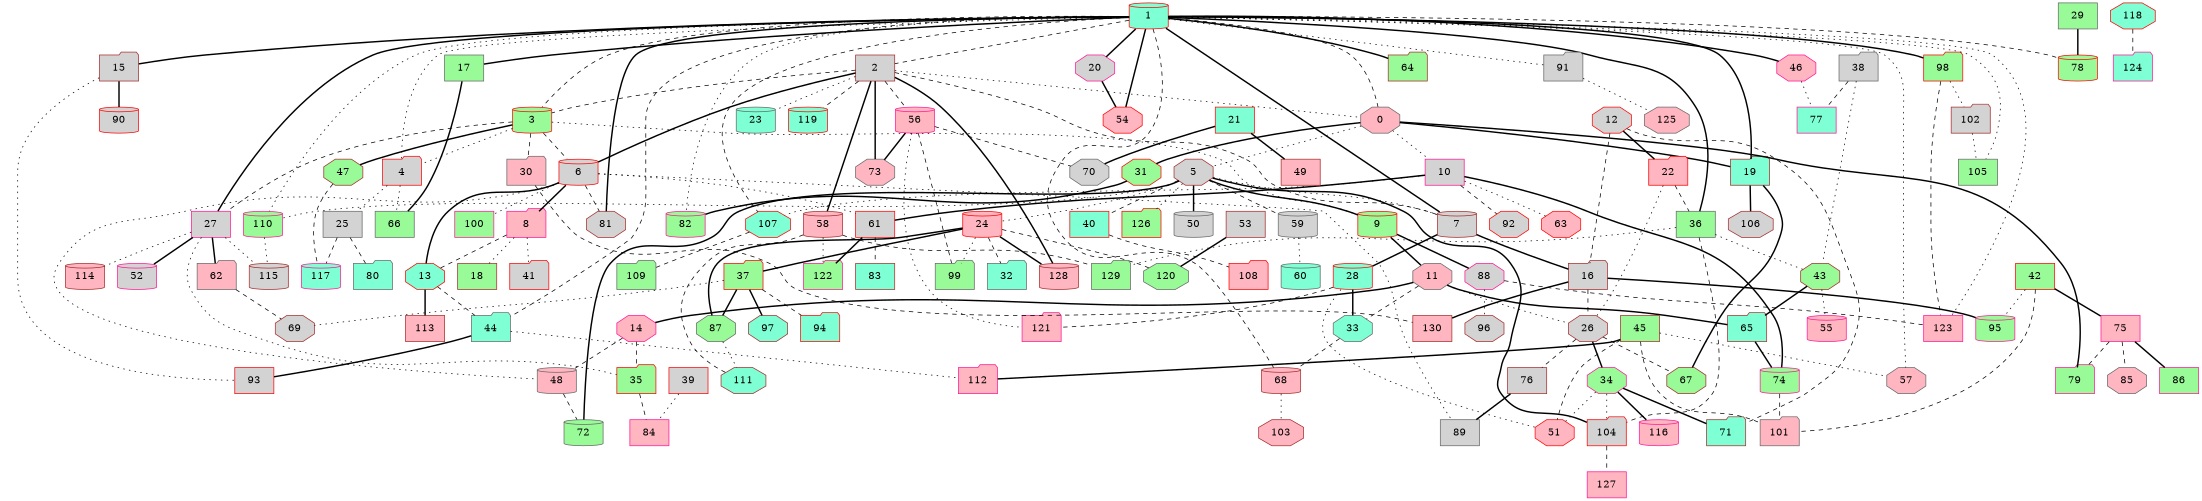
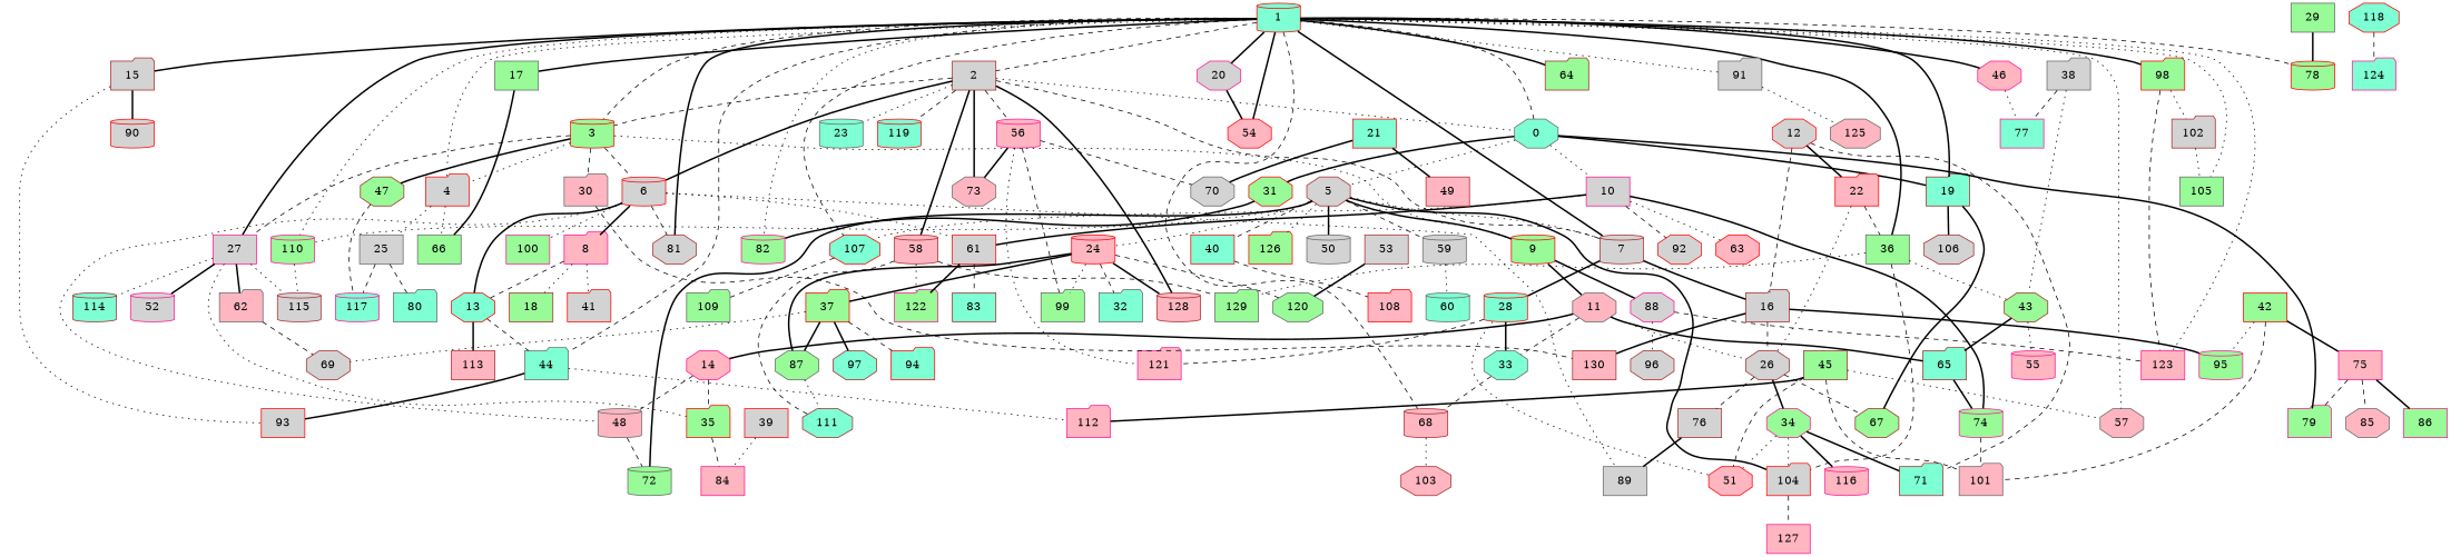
  graph {
    node [color=gray40 fillcolor=lightgrey shape=octagon style=filled]
    edge [style=bold]
-   0 [fillcolor=lightpink]
+   0 [fillcolor=aquamarine]
    5 [color=brown]
    10 [color=deeppink shape=box]
    19 [color=brown fillcolor=aquamarine shape=folder]
    31 [color=red fillcolor=palegreen]
    79 [color=deeppink fillcolor=palegreen shape=folder]
    7 [color=brown shape=cylinder]
    110 [color=deeppink fillcolor=palegreen shape=cylinder]
    9 [color=red fillcolor=palegreen shape=cylinder]
    24 [color=red fillcolor=lightpink shape=cylinder]
    40 [color=red fillcolor=aquamarine shape=box]
    50 [shape=cylinder]
    59 [shape=cylinder]
    72 [fillcolor=palegreen shape=cylinder]
    104 [color=red shape=folder]
    126 [color=red fillcolor=palegreen shape=folder]
    107 [color=red fillcolor=aquamarine]
    61 [color=red shape=box]
    63 [color=red fillcolor=lightpink]
    74 [color=deeppink fillcolor=palegreen shape=cylinder]
    92 [color=red]
    67 [color=brown fillcolor=palegreen]
    106 [color=brown]
    82 [color=deeppink fillcolor=palegreen shape=cylinder]
    1 [color=red fillcolor=aquamarine shape=cylinder]
    2 [color=brown shape=box]
    3 [color=red fillcolor=palegreen shape=cylinder]
    4 [color=red shape=folder]
    15 [color=brown shape=folder]
    17 [fillcolor=palegreen shape=box]
    20 [color=deeppink]
    27 [color=deeppink shape=box]
    36 [fillcolor=palegreen shape=box]
    44 [fillcolor=aquamarine shape=folder]
    46 [color=deeppink fillcolor=lightpink]
    54 [color=red fillcolor=lightpink]
    57 [fillcolor=lightpink]
    64 [color=brown fillcolor=palegreen shape=folder]
    68 [color=brown fillcolor=lightpink shape=cylinder]
    78 [color=red fillcolor=palegreen shape=cylinder]
    81 [color=brown]
    91 [shape=folder]
    98 [color=red fillcolor=palegreen shape=folder]
    105 [fillcolor=palegreen shape=box]
    123 [color=deeppink fillcolor=lightpink shape=box]
    6 [color=red shape=cylinder]
    23 [fillcolor=aquamarine shape=cylinder]
    56 [color=deeppink fillcolor=lightpink shape=cylinder]
    58 [color=brown fillcolor=lightpink shape=cylinder]
    73 [fillcolor=lightpink]
    119 [color=red fillcolor=aquamarine shape=cylinder]
    128 [color=brown fillcolor=lightpink shape=cylinder]
    30 [fillcolor=lightpink shape=folder]
    47 [color=brown fillcolor=palegreen]
    25 [shape=box]
    66 [fillcolor=palegreen shape=box]
    16 [color=brown shape=folder]
    28 [color=red fillcolor=aquamarine shape=cylinder]
    90 [color=red shape=cylinder]
    93 [color=red shape=box]
    35 [color=red fillcolor=palegreen shape=folder]
    52 [color=deeppink shape=cylinder]
    62 [fillcolor=lightpink shape=folder]
-   114 [color=brown fillcolor=lightpink shape=cylinder]
+   114 [color=brown fillcolor=aquamarine shape=cylinder]
    115 [color=brown shape=cylinder]
    43 [color=brown fillcolor=palegreen]
    129 [fillcolor=palegreen shape=folder]
    112 [color=deeppink fillcolor=lightpink shape=folder]
    77 [color=deeppink fillcolor=aquamarine shape=box]
    103 [color=brown fillcolor=lightpink]
    125 [fillcolor=lightpink]
    102 [color=brown shape=folder]
    109 [fillcolor=palegreen shape=folder]
    8 [color=deeppink fillcolor=lightpink shape=folder]
    13 [color=red fillcolor=aquamarine]
    48 [fillcolor=lightpink shape=cylinder]
    89 [shape=box]
    100 [color=deeppink fillcolor=palegreen shape=box]
    70
    99 [fillcolor=palegreen shape=folder]
    121 [color=deeppink fillcolor=lightpink shape=folder]
    111 [color=brown fillcolor=aquamarine]
    122 [color=deeppink fillcolor=palegreen shape=folder]
    11 [fillcolor=lightpink]
    88 [color=deeppink]
    130 [color=brown fillcolor=lightpink shape=box]
    117 [color=deeppink fillcolor=aquamarine shape=cylinder]
    80 [fillcolor=aquamarine shape=folder]
    32 [fillcolor=aquamarine shape=folder]
    37 [color=red fillcolor=palegreen shape=folder]
    87 [fillcolor=palegreen]
    120 [fillcolor=palegreen]
    108 [color=red fillcolor=lightpink shape=folder]
    60 [fillcolor=aquamarine shape=cylinder]
    127 [color=deeppink fillcolor=lightpink shape=box]
    18 [color=brown fillcolor=palegreen shape=box]
    41 [color=red shape=folder]
    113 [color=brown fillcolor=lightpink shape=box]
    83 [color=brown fillcolor=aquamarine shape=box]
    26 [color=brown]
    95 [color=deeppink fillcolor=palegreen shape=cylinder]
    33 [fillcolor=aquamarine]
    51 [color=red fillcolor=lightpink]
    14 [color=deeppink fillcolor=lightpink]
    65 [color=brown fillcolor=aquamarine shape=folder]
    96 [color=brown]
    101 [fillcolor=lightpink shape=folder]
    34 [color=deeppink fillcolor=palegreen]
    76 [color=brown shape=box]
    12 [color=red]
    22 [color=red fillcolor=lightpink shape=folder]
    71 [color=brown fillcolor=aquamarine shape=folder]
    84 [color=deeppink fillcolor=lightpink shape=box]
    21 [color=red fillcolor=aquamarine shape=box]
    49 [color=brown fillcolor=lightpink shape=box]
    69 [color=brown]
    94 [color=red fillcolor=aquamarine shape=folder]
    97 [color=brown fillcolor=aquamarine]
    116 [color=deeppink fillcolor=lightpink shape=cylinder]
    29 [fillcolor=palegreen shape=box]
    55 [color=deeppink fillcolor=lightpink shape=cylinder]
    38 [shape=folder]
    39 [color=red shape=box]
    42 [color=red fillcolor=palegreen shape=box]
    75 [color=deeppink fillcolor=lightpink shape=box]
    85 [fillcolor=lightpink]
    86 [color=deeppink fillcolor=palegreen shape=box]
    45 [color=brown fillcolor=palegreen shape=box]
    53 [color=brown shape=box]
    118 [color=red fillcolor=aquamarine]
    124 [color=deeppink fillcolor=aquamarine shape=folder]
    0 -- 5 [style=dotted]
    0 -- 10 [style=dotted]
    0 -- 19
    0 -- 31
    0 -- 79
    5 -- 7 [style=dotted]
    5 -- 110 [style=dotted]
    5 -- 9
    5 -- 24 [style=dotted]
    5 -- 40 [style=dashed]
    5 -- 50
    5 -- 59 [style=dashed]
    5 -- 72
    5 -- 104
    5 -- 126 [style=dotted]
    10 -- 107 [style=dotted]
    10 -- 61
    10 -- 63 [style=dotted]
    10 -- 74
    10 -- 92 [style=dashed]
    19 -- 67
    19 -- 106
    31 -- 82
    7 -- 16
    7 -- 28
    110 -- 115 [style=dotted]
    9 -- 11
    9 -- 88
    24 -- 128
    24 -- 99 [style=dotted]
    24 -- 32 [style=dashed]
    24 -- 37
    24 -- 87
    24 -- 120 [style=dashed]
    40 -- 108 [style=dashed]
    59 -- 60 [style=dotted]
    104 -- 127 [style=dashed]
    107 -- 109 [style=dashed]
    61 -- 122
    61 -- 83 [style=dashed]
    74 -- 101 [style=dashed]
    1 -- 0 [style=dashed]
    1 -- 19
    1 -- 7
    1 -- 110 [style=dotted]
    1 -- 107 [style=dashed]
    1 -- 82 [style=dotted]
    1 -- 2 [style=dashed]
    1 -- 3 [style=dashed]
    1 -- 4 [style=dotted]
    1 -- 15
    1 -- 17
    1 -- 20
    1 -- 27
    1 -- 36
    1 -- 44 [style=dashed]
    1 -- 46
    1 -- 54
    1 -- 57 [style=dotted]
    1 -- 64
    1 -- 68 [style=dashed]
    1 -- 78 [style=dashed]
    1 -- 81
    1 -- 91 [style=dotted]
    1 -- 98
    1 -- 105 [style=dotted]
    1 -- 123 [style=dotted]
    2 -- 0 [style=dotted]
    2 -- 7 [style=dashed]
    2 -- 3 [style=dashed]
    2 -- 6
    2 -- 23 [style=dotted]
    2 -- 56 [style=dashed]
    2 -- 58
    2 -- 73
    2 -- 119 [style=dashed]
    2 -- 128
    3 -- 9 [style=dotted]
    3 -- 4 [style=dotted]
    3 -- 27 [style=dashed]
    3 -- 6 [style=dashed]
    3 -- 30 [style=dashed]
    3 -- 47
    4 -- 25 [style=dotted]
    4 -- 66 [style=dotted]
    15 -- 90
    15 -- 93 [style=dotted]
    17 -- 66
    20 -- 54
    27 -- 35 [style=dotted]
    27 -- 52
    27 -- 62
    27 -- 114 [style=dotted]
    27 -- 115 [style=dotted]
    36 -- 104 [style=dashed]
    36 -- 43 [style=dotted]
    36 -- 129 [style=dotted]
    44 -- 93
    44 -- 112 [style=dotted]
    46 -- 77 [style=dotted]
    68 -- 103 [style=dotted]
    91 -- 125 [style=dotted]
    98 -- 123 [style=dashed]
    98 -- 102 [style=dotted]
    6 -- 61 [style=dotted]
    6 -- 81 [style=dashed]
    6 -- 8
    6 -- 13
    6 -- 48 [style=dotted]
    6 -- 89 [style=dotted]
    6 -- 100 [style=dotted]
    56 -- 73
    56 -- 70 [style=dashed]
    56 -- 99 [style=dashed]
    56 -- 121 [style=dotted]
    58 -- 129 [style=dashed]
    58 -- 111 [style=dashed]
    58 -- 122 [style=dotted]
    30 -- 130 [style=dashed]
    47 -- 117 [style=dashed]
    25 -- 117 [style=dashed]
    25 -- 80 [style=dashed]
    16 -- 130
    16 -- 26 [style=dashed]
    16 -- 95
    28 -- 121 [style=dashed]
    28 -- 33
    28 -- 51 [style=dotted]
    35 -- 84 [style=dashed]
    62 -- 69 [style=dashed]
    43 -- 65
    43 -- 55 [style=dotted]
    102 -- 105 [style=dotted]
    8 -- 13 [style=dashed]
    8 -- 18 [style=dotted]
    8 -- 41 [style=dotted]
    13 -- 44 [style=dashed]
    13 -- 113
    48 -- 72 [style=dashed]
    11 -- 26 [style=dotted]
    11 -- 33 [style=dashed]
    11 -- 14
    11 -- 65
    88 -- 123 [style=dashed]
    88 -- 96 [style=dotted]
    37 -- 87
    37 -- 69 [style=dotted]
    37 -- 94 [style=dashed]
    37 -- 97
    87 -- 111 [style=dotted]
    26 -- 67 [style=dashed]
    26 -- 34
    26 -- 76 [style=dashed]
    33 -- 68 [style=dashed]
    14 -- 35 [style=dashed]
    14 -- 48 [style=dashed]
    65 -- 74
    34 -- 104 [style=dotted]
    34 -- 51 [style=dotted]
    34 -- 71
    34 -- 116
    76 -- 89
    12 -- 16 [style=dashed]
    12 -- 22
    12 -- 71 [style=dashed]
    22 -- 36 [style=dashed]
    22 -- 26 [style=dotted]
    21 -- 70
    21 -- 49
    29 -- 78
    38 -- 43 [style=dotted]
    38 -- 77 [style=dashed]
    39 -- 84 [style=dotted]
    42 -- 95 [style=dotted]
    42 -- 101 [style=dashed]
    42 -- 75
    75 -- 79 [style=dashed]
    75 -- 85 [style=dashed]
    75 -- 86
    45 -- 57 [style=dotted]
    45 -- 112
    45 -- 51 [style=dashed]
    45 -- 101 [style=dashed]
    53 -- 120
    118 -- 124 [style=dashed]
  }
